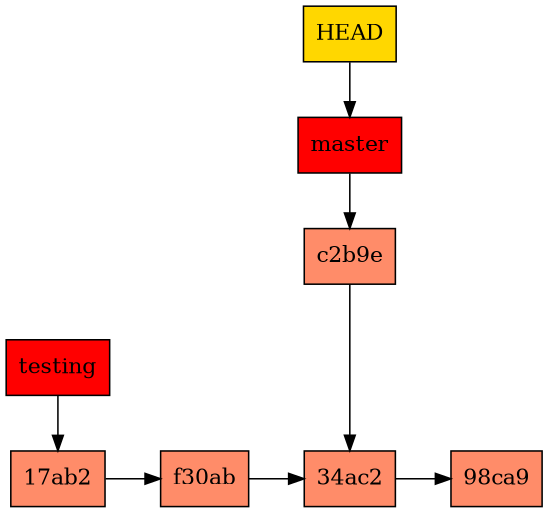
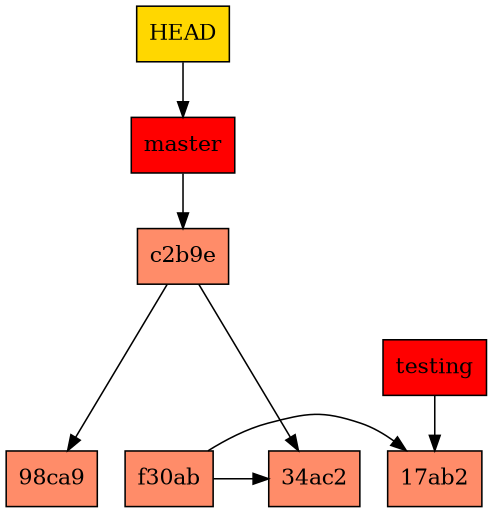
  digraph {
    rankdir=TB
    node [fillcolor=salmon1 shape=rect style=filled]
    edge [minlen=2]
    n1 [fillcolor=gold label=HEAD]
    n2 [fillcolor=red label=master]
    n3 [label="98ca9"]
    n4 [label="34ac2"]
    n5 [label=f30ab]
    n6 [label="17ab2"]
    n7 [fillcolor=red label=testing]
    n8 [label=c2b9e]
    subgraph sub_1 {
      rank=same
      n1
    }
    subgraph sub_2 {
      rank=same
      n2
    }
    subgraph sub_3 {
      rank=same
      n3
      n4
      n5
      n6
    }
    subgraph sub_4 {
      rank=same
      n7
    }
    n1 -> n2 [minlen=""]
    n2 -> n8 [minlen=""]
-   n4 -> n3
+   n8 -> n3
    n5 -> n4
-   n6 -> n5
+   n5 -> n6
    n7 -> n6 [minlen=""]
    n8 -> n4
  }
